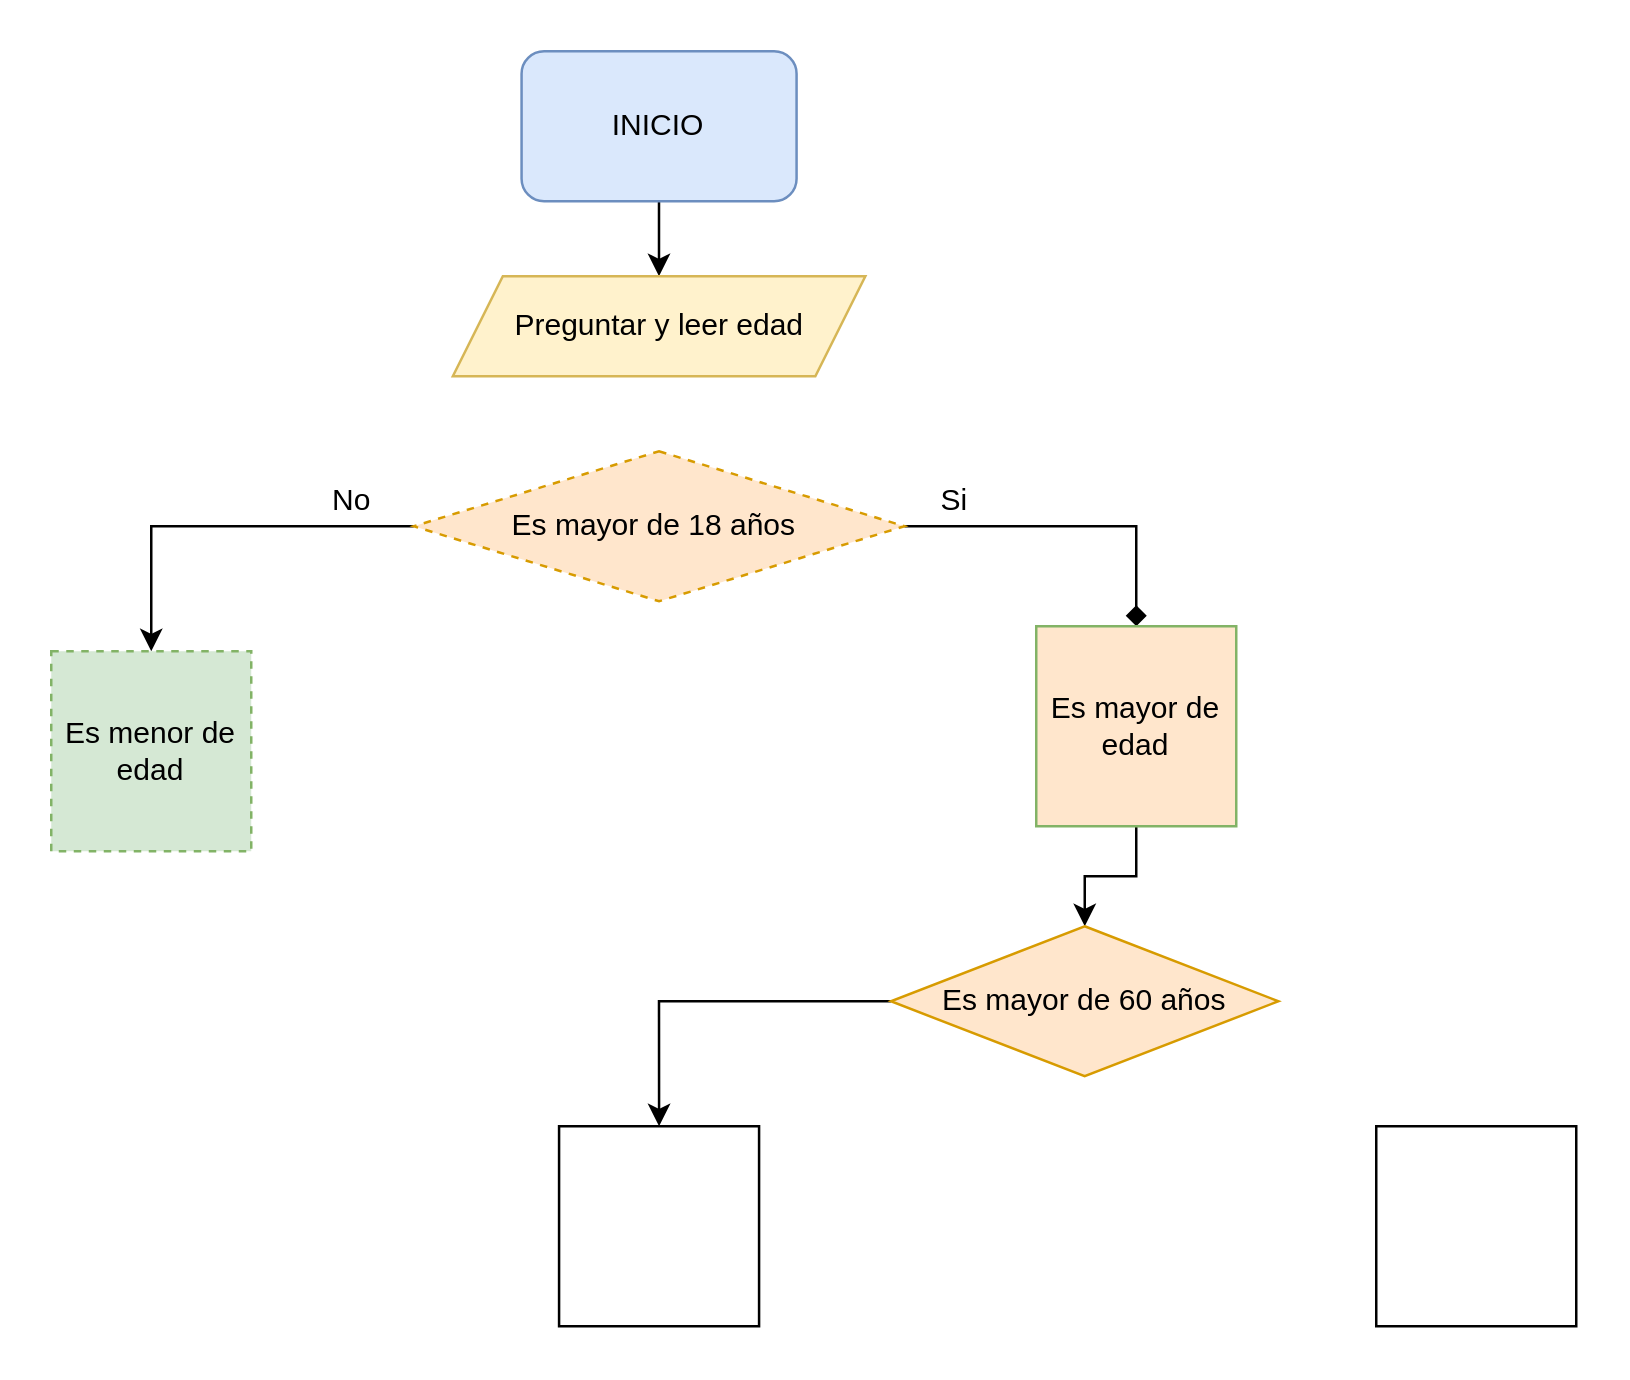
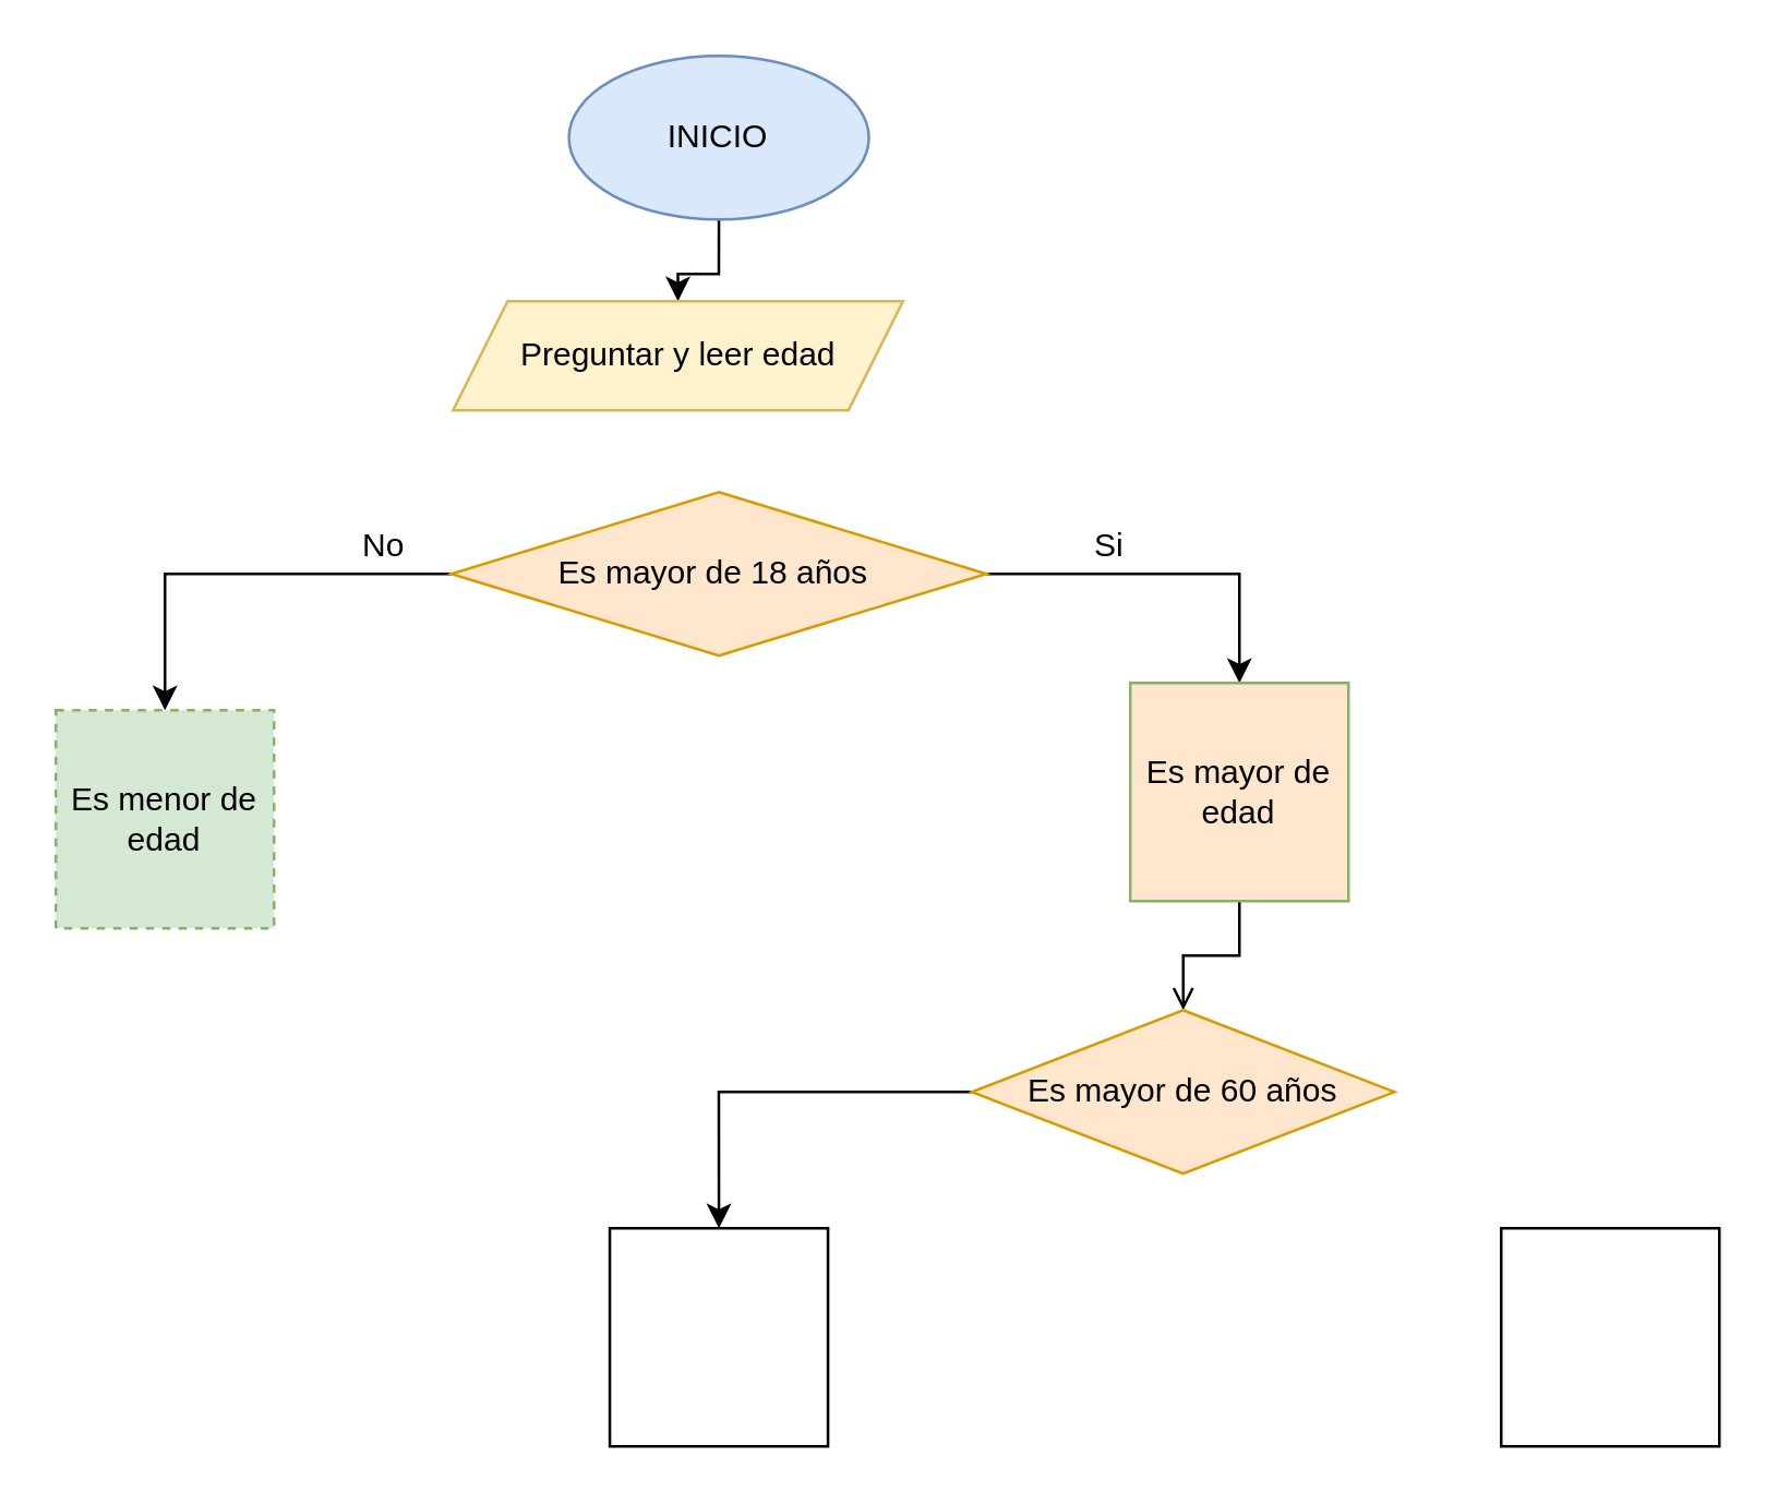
  <mxCell id="0" />
  <mxCell id="1" parent="0" />
  <mxCell id="2" value="" style="edgeStyle=orthogonalEdgeStyle;rounded=0;orthogonalLoop=1;jettySize=auto;html=1;" edge="1" parent="1" source="3" target="4"><mxGeometry relative="1" as="geometry" /></mxCell>
- <mxCell id="3" value="INICIO" style="whiteSpace=wrap;html=1;fillColor=#dae8fc;strokeColor=#6c8ebf;rounded=1;" vertex="1" parent="1"><mxGeometry x="208.13" y="20" width="110" height="60" as="geometry" /></mxCell>
- <mxCell id="4" value="Preguntar y leer edad" style="shape=parallelogram;perimeter=parallelogramPerimeter;whiteSpace=wrap;html=1;fixedSize=1;fillColor=#fff2cc;strokeColor=#d6b656;" vertex="1" parent="1"><mxGeometry x="180.63" y="110" width="165" height="40" as="geometry" /></mxCell>
+ <mxCell id="3" value="INICIO" style="ellipse;whiteSpace=wrap;html=1;fillColor=#dae8fc;strokeColor=#6c8ebf;" vertex="1" parent="1"><mxGeometry x="208.13" y="20" width="110" height="60" as="geometry" /></mxCell>
+ <mxCell id="4" value="Preguntar y leer edad" style="shape=parallelogram;perimeter=parallelogramPerimeter;whiteSpace=wrap;html=1;fixedSize=1;fillColor=#fff2cc;strokeColor=#d6b656;" vertex="1" parent="1"><mxGeometry x="165.63" y="110" width="165" height="40" as="geometry" /></mxCell>
  <mxCell id="5" style="edgeStyle=orthogonalEdgeStyle;rounded=0;orthogonalLoop=1;jettySize=auto;html=1;entryX=0.5;entryY=0;entryDx=0;entryDy=0;" edge="1" parent="1" source="7" target="8"><mxGeometry relative="1" as="geometry" /></mxCell>
- <mxCell id="6" style="edgeStyle=orthogonalEdgeStyle;rounded=0;orthogonalLoop=1;jettySize=auto;html=1;entryX=0.5;entryY=0;entryDx=0;entryDy=0;endArrow=diamond;" edge="1" parent="1" source="7" target="11"><mxGeometry relative="1" as="geometry" /></mxCell>
- <mxCell id="7" value="Es mayor de 18 años&amp;nbsp;" style="rhombus;whiteSpace=wrap;html=1;fillColor=#ffe6cc;strokeColor=#d79b00;dashed=1;" vertex="1" parent="1"><mxGeometry x="165" y="180" width="196.25" height="60" as="geometry" /></mxCell>
+ <mxCell id="6" style="edgeStyle=orthogonalEdgeStyle;rounded=0;orthogonalLoop=1;jettySize=auto;html=1;entryX=0.5;entryY=0;entryDx=0;entryDy=0;" edge="1" parent="1" source="7" target="11"><mxGeometry relative="1" as="geometry" /></mxCell>
+ <mxCell id="7" value="Es mayor de 18 años&amp;nbsp;" style="rhombus;whiteSpace=wrap;html=1;fillColor=#ffe6cc;strokeColor=#d79b00;" vertex="1" parent="1"><mxGeometry x="165" y="180" width="196.25" height="60" as="geometry" /></mxCell>
  <mxCell id="8" value="Es menor de edad" style="whiteSpace=wrap;html=1;aspect=fixed;fillColor=#d5e8d4;strokeColor=#82b366;dashed=1;" vertex="1" parent="1"><mxGeometry x="20" y="260" width="80" height="80" as="geometry" /></mxCell>
  <mxCell id="9" value="No" style="text;html=1;align=center;verticalAlign=middle;resizable=0;points=[];autosize=1;strokeColor=none;fillColor=none;" vertex="1" parent="1"><mxGeometry x="120" y="185" width="40" height="30" as="geometry" /></mxCell>
- <mxCell id="10" value="" style="edgeStyle=orthogonalEdgeStyle;rounded=0;orthogonalLoop=1;jettySize=auto;html=1;" edge="1" parent="1" source="11" target="13"><mxGeometry relative="1" as="geometry" /></mxCell>
+ <mxCell id="10" value="" style="edgeStyle=orthogonalEdgeStyle;rounded=0;orthogonalLoop=1;jettySize=auto;html=1;endArrow=open;" edge="1" parent="1" source="11" target="13"><mxGeometry relative="1" as="geometry" /></mxCell>
  <mxCell id="11" value="Es mayor de edad" style="whiteSpace=wrap;html=1;aspect=fixed;fillColor=#ffe6cc;strokeColor=#82b366;" vertex="1" parent="1"><mxGeometry x="414" y="250" width="80" height="80" as="geometry" /></mxCell>
  <mxCell id="12" style="edgeStyle=orthogonalEdgeStyle;rounded=0;orthogonalLoop=1;jettySize=auto;html=1;entryX=0.5;entryY=0;entryDx=0;entryDy=0;" edge="1" parent="1" source="13" target="15"><mxGeometry relative="1" as="geometry"><mxPoint x="330" y="430" as="targetPoint" /></mxGeometry></mxCell>
  <mxCell id="13" value="Es mayor de 60 años" style="rhombus;whiteSpace=wrap;html=1;fillColor=#ffe6cc;strokeColor=#d79b00;" vertex="1" parent="1"><mxGeometry x="355.87" y="370" width="155" height="60" as="geometry" /></mxCell>
- <mxCell id="14" value="Si" style="text;html=1;align=center;verticalAlign=middle;resizable=0;points=[];autosize=1;strokeColor=none;fillColor=none;" vertex="1" parent="1"><mxGeometry x="366.25" y="185" width="30" height="30" as="geometry" /></mxCell>
+ <mxCell id="14" value="Si" style="text;html=1;align=center;verticalAlign=middle;resizable=0;points=[];autosize=1;strokeColor=none;fillColor=none;" vertex="1" parent="1"><mxGeometry x="391.25" y="185" width="30" height="30" as="geometry" /></mxCell>
  <mxCell id="15" value="" style="whiteSpace=wrap;html=1;aspect=fixed;" vertex="1" parent="1"><mxGeometry x="223.13" y="450" width="80" height="80" as="geometry" /></mxCell>
  <mxCell id="16" value="" style="whiteSpace=wrap;html=1;aspect=fixed;" vertex="1" parent="1"><mxGeometry x="550" y="450" width="80" height="80" as="geometry" /></mxCell>
